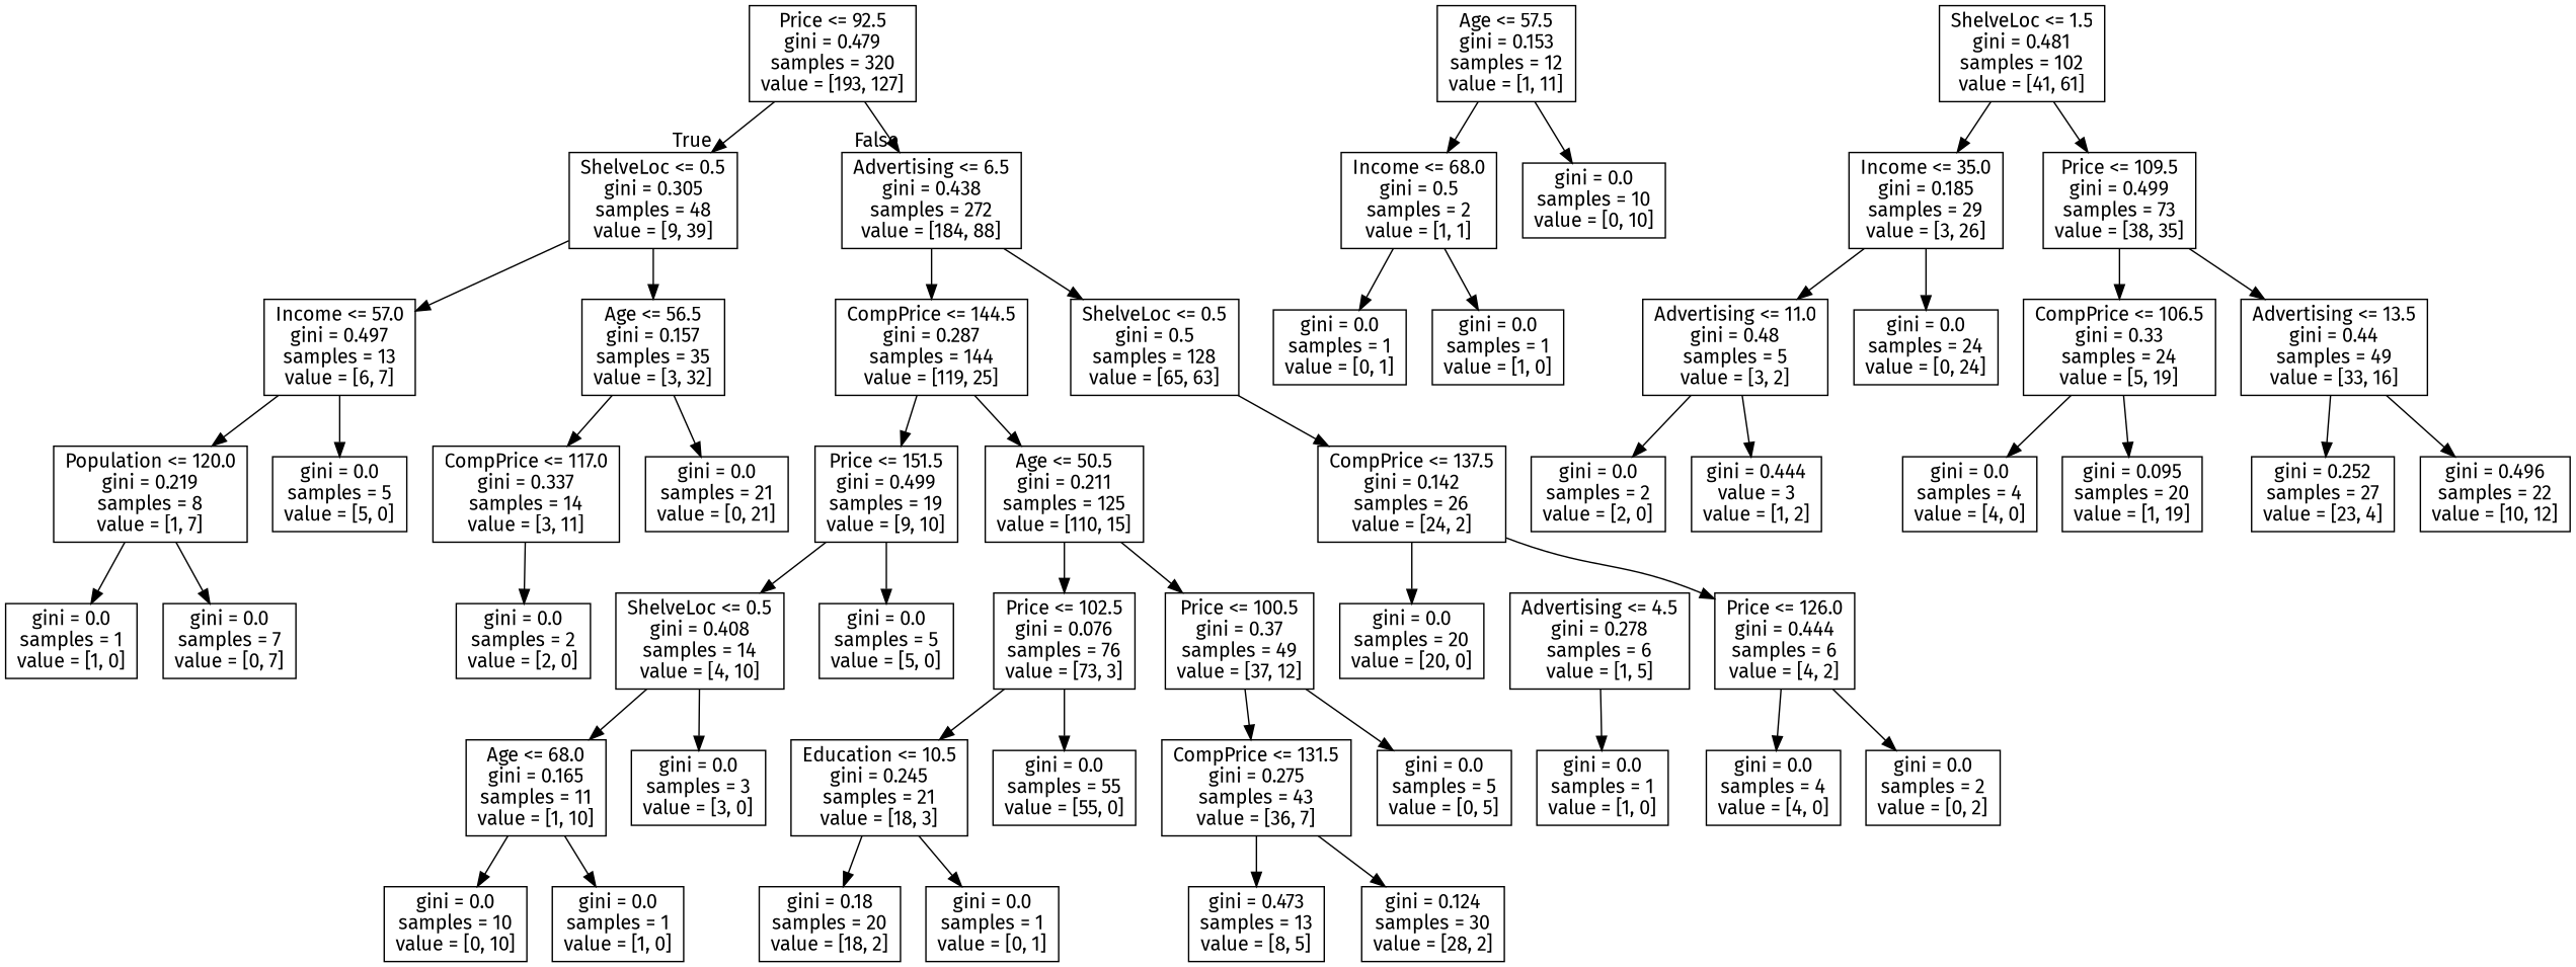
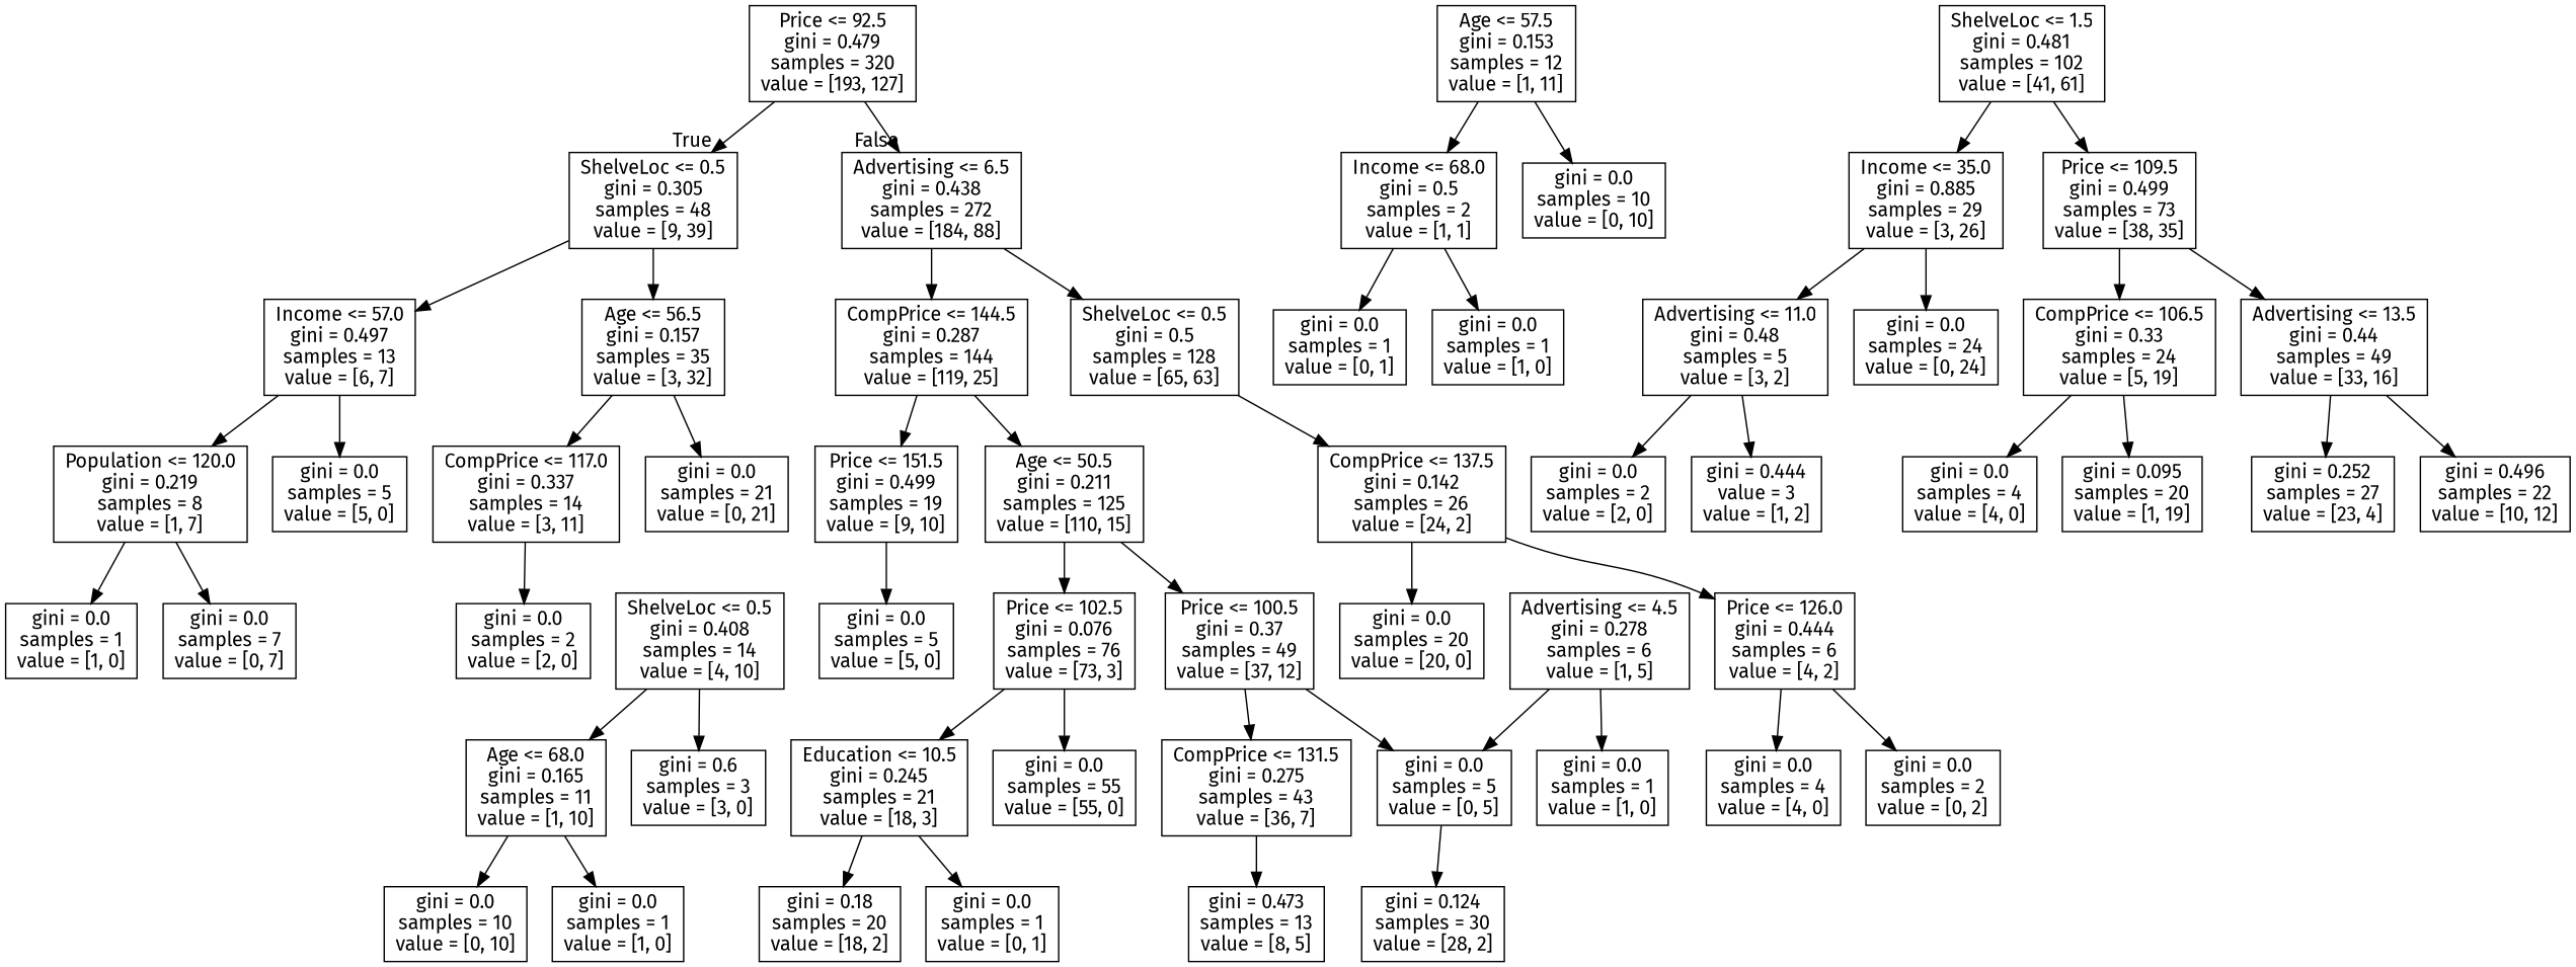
  digraph {
    fontname="Fira Sans"
    node [fontname="Fira Sans" shape=box]
    edge [fontname="Fira Sans"]
    n1 [label="Price <= 92.5\ngini = 0.479\nsamples = 320\nvalue = [193, 127]"]
    n2 [label="ShelveLoc <= 0.5\ngini = 0.305\nsamples = 48\nvalue = [9, 39]"]
    n3 [label="Advertising <= 6.5\ngini = 0.438\nsamples = 272\nvalue = [184, 88]"]
    n4 [label="Income <= 57.0\ngini = 0.497\nsamples = 13\nvalue = [6, 7]"]
    n5 [label="Age <= 56.5\ngini = 0.157\nsamples = 35\nvalue = [3, 32]"]
    n6 [label="CompPrice <= 144.5\ngini = 0.287\nsamples = 144\nvalue = [119, 25]"]
    n7 [label="ShelveLoc <= 0.5\ngini = 0.5\nsamples = 128\nvalue = [65, 63]"]
    n8 [label="gini = 0.0\nsamples = 5\nvalue = [5, 0]"]
    n9 [label="Population <= 120.0\ngini = 0.219\nsamples = 8\nvalue = [1, 7]"]
    n10 [label="gini = 0.0\nsamples = 21\nvalue = [0, 21]"]
    n11 [label="CompPrice <= 117.0\ngini = 0.337\nsamples = 14\nvalue = [3, 11]"]
    n12 [label="gini = 0.0\nsamples = 1\nvalue = [1, 0]"]
    n13 [label="gini = 0.0\nsamples = 7\nvalue = [0, 7]"]
    n14 [label="gini = 0.0\nsamples = 2\nvalue = [2, 0]"]
    n15 [label="Age <= 57.5\ngini = 0.153\nsamples = 12\nvalue = [1, 11]"]
    n16 [label="Income <= 68.0\ngini = 0.5\nsamples = 2\nvalue = [1, 1]"]
    n17 [label="gini = 0.0\nsamples = 10\nvalue = [0, 10]"]
    n18 [label="gini = 0.0\nsamples = 1\nvalue = [0, 1]"]
    n19 [label="gini = 0.0\nsamples = 1\nvalue = [1, 0]"]
    n20 [label="Age <= 50.5\ngini = 0.211\nsamples = 125\nvalue = [110, 15]"]
    n21 [label="Price <= 151.5\ngini = 0.499\nsamples = 19\nvalue = [9, 10]"]
    n22 [label="CompPrice <= 137.5\ngini = 0.142\nsamples = 26\nvalue = [24, 2]"]
    n23 [label="Price <= 100.5\ngini = 0.37\nsamples = 49\nvalue = [37, 12]"]
    n24 [label="Price <= 102.5\ngini = 0.076\nsamples = 76\nvalue = [73, 3]"]
    n25 [label="ShelveLoc <= 0.5\ngini = 0.408\nsamples = 14\nvalue = [4, 10]"]
    n26 [label="gini = 0.0\nsamples = 5\nvalue = [5, 0]"]
    n27 [label="CompPrice <= 131.5\ngini = 0.275\nsamples = 43\nvalue = [36, 7]"]
    n28 [label="gini = 0.0\nsamples = 5\nvalue = [0, 5]"]
    n29 [label="Education <= 10.5\ngini = 0.245\nsamples = 21\nvalue = [18, 3]"]
    n30 [label="gini = 0.0\nsamples = 55\nvalue = [55, 0]"]
    n31 [label="Advertising <= 4.5\ngini = 0.278\nsamples = 6\nvalue = [1, 5]"]
    n32 [label="gini = 0.0\nsamples = 1\nvalue = [1, 0]"]
    n33 [label="gini = 0.124\nsamples = 30\nvalue = [28, 2]"]
    n34 [label="gini = 0.473\nsamples = 13\nvalue = [8, 5]"]
    n35 [label="gini = 0.0\nsamples = 1\nvalue = [0, 1]"]
    n36 [label="gini = 0.18\nsamples = 20\nvalue = [18, 2]"]
-   n37 [label="gini = 0.0\nsamples = 3\nvalue = [3, 0]"]
+   n37 [label="gini = 0.6\nsamples = 3\nvalue = [3, 0]"]
    n38 [label="Age <= 68.0\ngini = 0.165\nsamples = 11\nvalue = [1, 10]"]
    n39 [label="gini = 0.0\nsamples = 10\nvalue = [0, 10]"]
    n40 [label="gini = 0.0\nsamples = 1\nvalue = [1, 0]"]
    n41 [label="gini = 0.0\nsamples = 20\nvalue = [20, 0]"]
    n42 [label="Price <= 126.0\ngini = 0.444\nsamples = 6\nvalue = [4, 2]"]
    n43 [label="ShelveLoc <= 1.5\ngini = 0.481\nsamples = 102\nvalue = [41, 61]"]
-   n44 [label="Income <= 35.0\ngini = 0.185\nsamples = 29\nvalue = [3, 26]"]
+   n44 [label="Income <= 35.0\ngini = 0.885\nsamples = 29\nvalue = [3, 26]"]
    n45 [label="Price <= 109.5\ngini = 0.499\nsamples = 73\nvalue = [38, 35]"]
    n46 [label="gini = 0.0\nsamples = 2\nvalue = [0, 2]"]
    n47 [label="gini = 0.0\nsamples = 4\nvalue = [4, 0]"]
    n48 [label="Advertising <= 11.0\ngini = 0.48\nsamples = 5\nvalue = [3, 2]"]
    n49 [label="gini = 0.0\nsamples = 24\nvalue = [0, 24]"]
    n50 [label="CompPrice <= 106.5\ngini = 0.33\nsamples = 24\nvalue = [5, 19]"]
    n51 [label="Advertising <= 13.5\ngini = 0.44\nsamples = 49\nvalue = [33, 16]"]
    n52 [label="gini = 0.0\nsamples = 2\nvalue = [2, 0]"]
    n53 [label="gini = 0.444\nvalue = 3\nvalue = [1, 2]"]
    n54 [label="gini = 0.0\nsamples = 4\nvalue = [4, 0]"]
    n55 [label="gini = 0.095\nsamples = 20\nvalue = [1, 19]"]
    n56 [label="gini = 0.252\nsamples = 27\nvalue = [23, 4]"]
    n57 [label="gini = 0.496\nsamples = 22\nvalue = [10, 12]"]
    n1 -> n2 [headlabel=True labelangle=45 labeldistance=2.5]
    n1 -> n3 [headlabel=False labelangle=-45 labeldistance=2.5]
    n2 -> n4
    n2 -> n5
    n3 -> n6
    n3 -> n7
    n4 -> n8
    n4 -> n9
    n5 -> n10
    n5 -> n11
    n6 -> n20
    n6 -> n21
    n7 -> n22
    n9 -> n12
    n9 -> n13
    n11 -> n14
    n15 -> n16
    n15 -> n17
    n16 -> n18
    n16 -> n19
    n20 -> n23
    n20 -> n24
-   n21 -> n25
    n21 -> n26
    n22 -> n41
    n22 -> n42
    n23 -> n27
    n23 -> n28
    n24 -> n29
    n24 -> n30
    n25 -> n37
    n25 -> n38
-   n27 -> n33
+   n28 -> n33
    n27 -> n34
    n29 -> n35
    n29 -> n36
+   n31 -> n28
    n31 -> n32
    n38 -> n39
    n38 -> n40
    n42 -> n46
    n42 -> n47
    n43 -> n44
    n43 -> n45
    n44 -> n48
    n44 -> n49
    n45 -> n50
    n45 -> n51
    n48 -> n52
    n48 -> n53
    n50 -> n54
    n50 -> n55
    n51 -> n56
    n51 -> n57
  }
